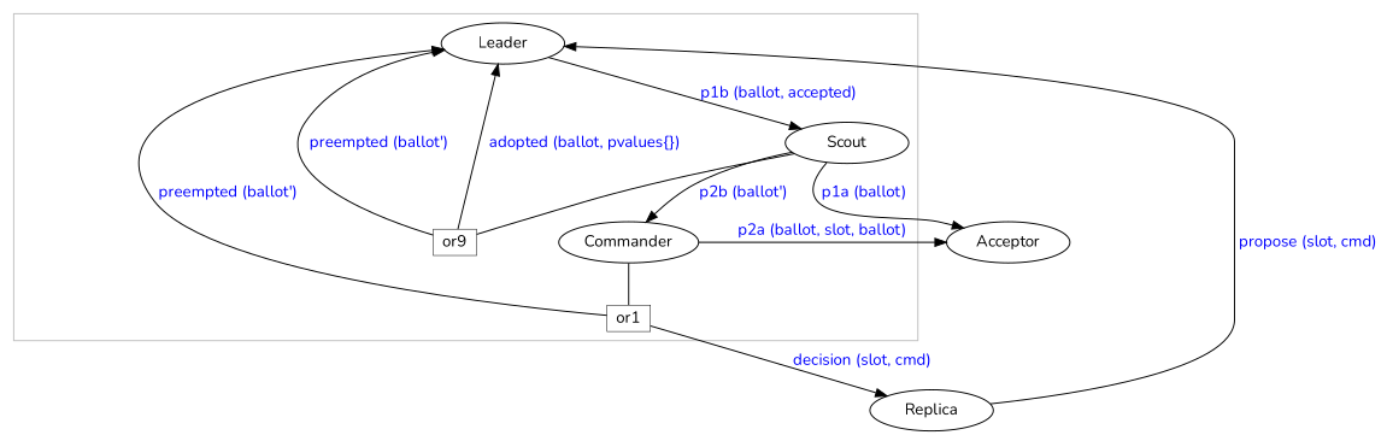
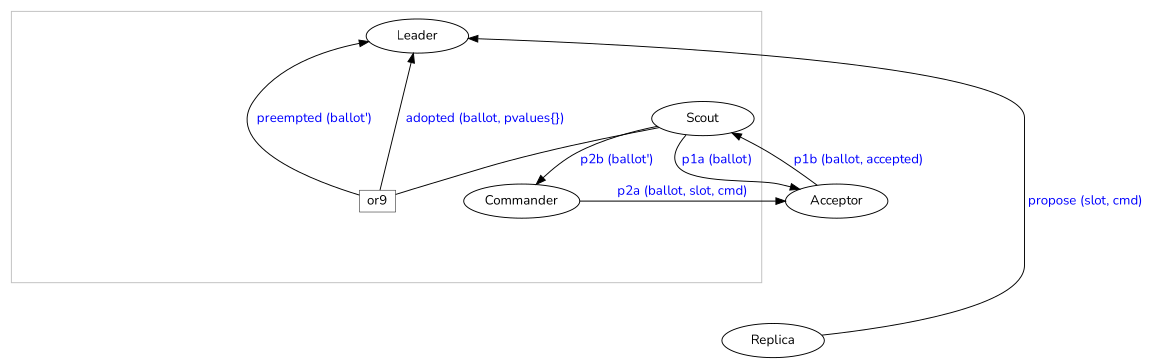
  digraph {
    fontname=Nunito
    nodesep=1
    splines=true
    node [fontname=Nunito]
    edge [fontcolor=blue fontname=Nunito]
    n1 [label=Leader width=1.5]
    n2 [label=Commander width=1.5]
-   or1 [height=0.01 penwidth=0.5 shape=box width=0.01]
    n4 [label=Scout width=1.5]
    n5 [height=0.01 label=or9 penwidth=0.5 shape=box width=0.01]
    n6 [label=Acceptor width=1.5]
    n7 [label=Replica width=1.5]
    subgraph cluster_1 {
      color=gray
      n1
      n2
-     or1
      n4
      n5
    }
-   n2 -> or1 [arrowhead=none]
-   n2 -> n6 [label=" p2a (ballot, slot, ballot) "]
-   or1 -> n1 [label=" preempted (ballot') "]
-   or1 -> n7 [label=" decision (slot, cmd) "]
+   n2 -> n6 [label=" p2a (ballot, slot, cmd) "]
    n4 -> n2 [label=" p2b (ballot') "]
    n4 -> n5 [arrowhead=none]
    n4 -> n6 [label=" p1a (ballot) "]
    n5 -> n1 [label=" adopted (ballot, pvalues{}) "]
    n5 -> n1 [label=" preempted (ballot') "]
-   n1 -> n4 [label=" p1b (ballot, accepted) "]
+   n6 -> n4 [label=" p1b (ballot, accepted) "]
    n7 -> n1 [label=" propose (slot, cmd) "]
  }
